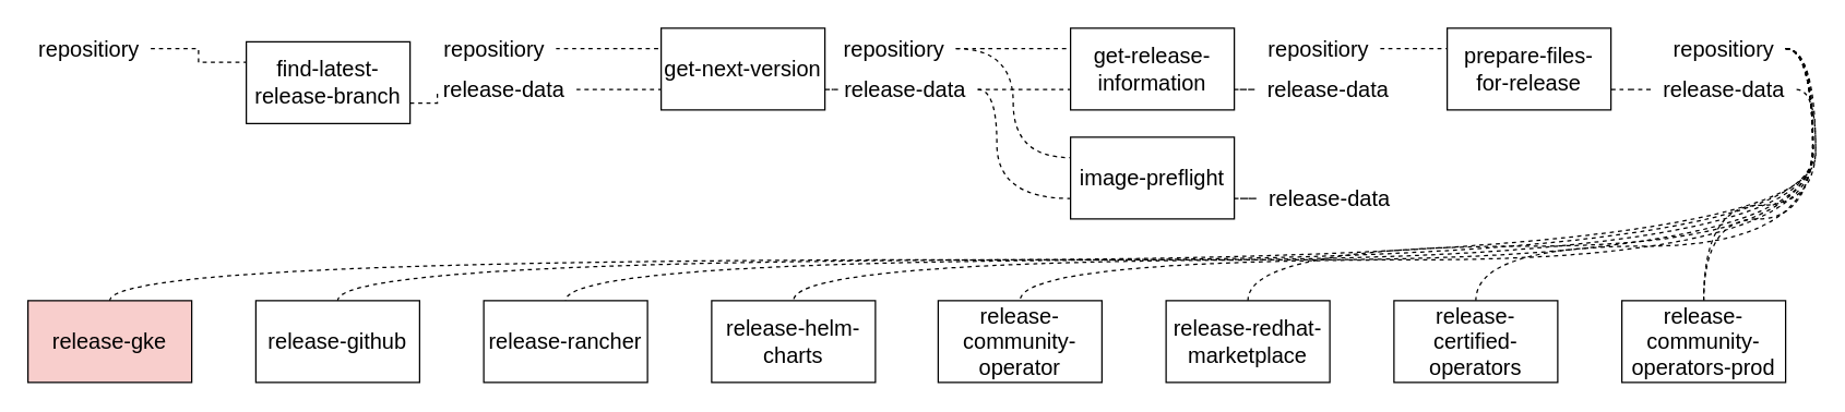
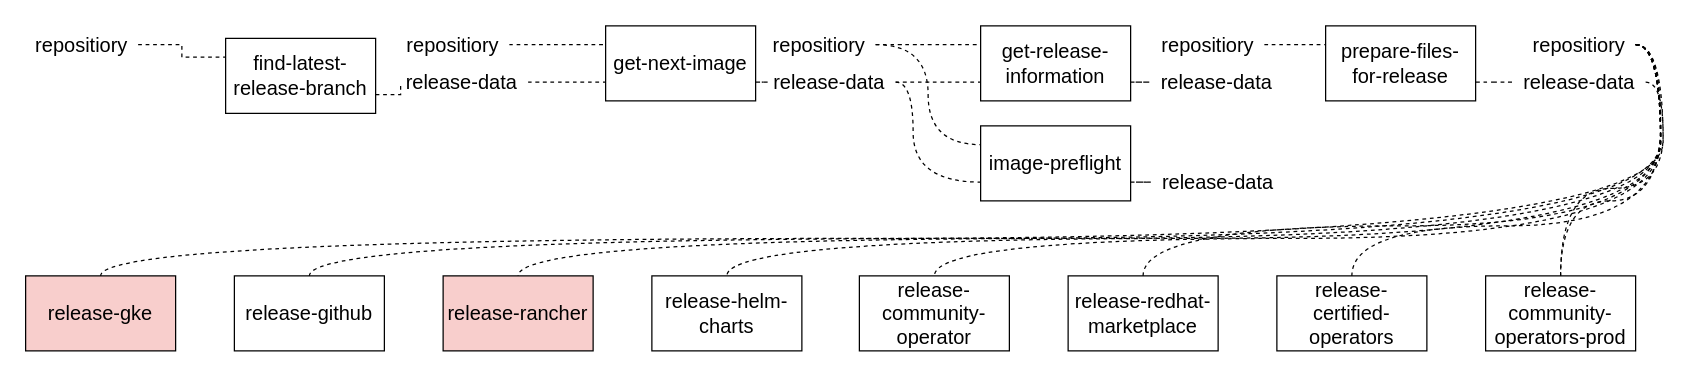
  <mxCell id="0" />
  <mxCell id="1" parent="0" />
  <mxCell id="2" style="edgeStyle=orthogonalEdgeStyle;rounded=0;orthogonalLoop=1;jettySize=auto;html=1;exitX=1;exitY=0.75;exitDx=0;exitDy=0;dashed=1;fontSize=16;endArrow=none;endFill=0;" edge="1" parent="1" source="3" target="9"><mxGeometry relative="1" as="geometry" /></mxCell>
  <mxCell id="3" value="find-latest-release-branch" style="rounded=0;whiteSpace=wrap;html=1;fontSize=16;" vertex="1" parent="1"><mxGeometry x="180" y="30" width="120" height="60" as="geometry" /></mxCell>
  <mxCell id="4" style="edgeStyle=orthogonalEdgeStyle;rounded=0;orthogonalLoop=1;jettySize=auto;html=1;entryX=0;entryY=0.25;entryDx=0;entryDy=0;fontSize=16;endArrow=none;endFill=0;dashed=1;" edge="1" parent="1" source="5" target="3"><mxGeometry relative="1" as="geometry" /></mxCell>
  <mxCell id="5" value="repositiory" style="text;html=1;strokeColor=none;fillColor=none;align=center;verticalAlign=middle;whiteSpace=wrap;rounded=0;fontSize=16;" vertex="1" parent="1"><mxGeometry x="20" y="20" width="90" height="30" as="geometry" /></mxCell>
  <mxCell id="6" style="edgeStyle=orthogonalEdgeStyle;curved=1;rounded=0;orthogonalLoop=1;jettySize=auto;html=1;exitX=1;exitY=0.5;exitDx=0;exitDy=0;entryX=0;entryY=0.25;entryDx=0;entryDy=0;dashed=1;fontSize=16;endArrow=none;endFill=0;" edge="1" parent="1" source="7" target="11"><mxGeometry relative="1" as="geometry" /></mxCell>
  <mxCell id="7" value="repositiory" style="text;html=1;strokeColor=none;fillColor=none;align=center;verticalAlign=middle;whiteSpace=wrap;rounded=0;fontSize=16;" vertex="1" parent="1"><mxGeometry x="317" y="20" width="90" height="30" as="geometry" /></mxCell>
  <mxCell id="8" style="edgeStyle=orthogonalEdgeStyle;curved=1;rounded=0;orthogonalLoop=1;jettySize=auto;html=1;exitX=1;exitY=0.5;exitDx=0;exitDy=0;entryX=0;entryY=0.75;entryDx=0;entryDy=0;dashed=1;fontSize=16;endArrow=none;endFill=0;" edge="1" parent="1" source="9" target="11"><mxGeometry relative="1" as="geometry" /></mxCell>
  <mxCell id="9" value="release-data" style="text;html=1;strokeColor=none;fillColor=none;align=center;verticalAlign=middle;whiteSpace=wrap;rounded=0;fontSize=16;" vertex="1" parent="1"><mxGeometry x="316" y="50" width="106" height="30" as="geometry" /></mxCell>
  <mxCell id="10" style="edgeStyle=orthogonalEdgeStyle;curved=1;rounded=0;orthogonalLoop=1;jettySize=auto;html=1;exitX=1;exitY=0.75;exitDx=0;exitDy=0;dashed=1;fontSize=16;endArrow=none;endFill=0;" edge="1" parent="1" source="11" target="17"><mxGeometry relative="1" as="geometry" /></mxCell>
- <mxCell id="11" value="get-next-version" style="rounded=0;whiteSpace=wrap;html=1;fontSize=16;" vertex="1" parent="1"><mxGeometry x="484" y="20" width="120" height="60" as="geometry" /></mxCell>
+ <mxCell id="11" value="get-next-image" style="rounded=0;whiteSpace=wrap;html=1;fontSize=16;" vertex="1" parent="1"><mxGeometry x="484" y="20" width="120" height="60" as="geometry" /></mxCell>
  <mxCell id="12" style="edgeStyle=orthogonalEdgeStyle;curved=1;rounded=0;orthogonalLoop=1;jettySize=auto;html=1;exitX=1;exitY=0.5;exitDx=0;exitDy=0;entryX=0;entryY=0.25;entryDx=0;entryDy=0;dashed=1;fontSize=16;endArrow=none;endFill=0;" edge="1" parent="1" source="14" target="19"><mxGeometry relative="1" as="geometry" /></mxCell>
  <mxCell id="13" style="edgeStyle=orthogonalEdgeStyle;curved=1;rounded=0;orthogonalLoop=1;jettySize=auto;html=1;exitX=1;exitY=0.5;exitDx=0;exitDy=0;entryX=0;entryY=0.25;entryDx=0;entryDy=0;dashed=1;fontSize=16;endArrow=none;endFill=0;" edge="1" parent="1" source="14" target="24"><mxGeometry relative="1" as="geometry" /></mxCell>
  <mxCell id="14" value="repositiory" style="text;html=1;strokeColor=none;fillColor=none;align=center;verticalAlign=middle;whiteSpace=wrap;rounded=0;fontSize=16;" vertex="1" parent="1"><mxGeometry x="610" y="20" width="90" height="30" as="geometry" /></mxCell>
  <mxCell id="15" style="edgeStyle=orthogonalEdgeStyle;curved=1;rounded=0;orthogonalLoop=1;jettySize=auto;html=1;exitX=1;exitY=0.5;exitDx=0;exitDy=0;entryX=0;entryY=0.75;entryDx=0;entryDy=0;dashed=1;fontSize=16;endArrow=none;endFill=0;" edge="1" parent="1" source="17" target="19"><mxGeometry relative="1" as="geometry" /></mxCell>
  <mxCell id="16" style="edgeStyle=orthogonalEdgeStyle;curved=1;rounded=0;orthogonalLoop=1;jettySize=auto;html=1;exitX=1;exitY=0.5;exitDx=0;exitDy=0;entryX=0;entryY=0.75;entryDx=0;entryDy=0;dashed=1;fontSize=16;endArrow=none;endFill=0;" edge="1" parent="1" source="17" target="24"><mxGeometry relative="1" as="geometry"><Array as="points"><mxPoint x="730" y="65" /><mxPoint x="730" y="145" /></Array></mxGeometry></mxCell>
  <mxCell id="17" value="release-data" style="text;html=1;strokeColor=none;fillColor=none;align=center;verticalAlign=middle;whiteSpace=wrap;rounded=0;fontSize=16;" vertex="1" parent="1"><mxGeometry x="610" y="50" width="106" height="30" as="geometry" /></mxCell>
  <mxCell id="18" style="edgeStyle=orthogonalEdgeStyle;curved=1;rounded=0;orthogonalLoop=1;jettySize=auto;html=1;exitX=1;exitY=0.75;exitDx=0;exitDy=0;dashed=1;fontSize=16;endArrow=none;endFill=0;" edge="1" parent="1" source="19" target="22"><mxGeometry relative="1" as="geometry" /></mxCell>
  <mxCell id="19" value="get-release-information" style="rounded=0;whiteSpace=wrap;html=1;fontSize=16;" vertex="1" parent="1"><mxGeometry x="784" y="20" width="120" height="60" as="geometry" /></mxCell>
  <mxCell id="20" style="edgeStyle=orthogonalEdgeStyle;curved=1;rounded=0;orthogonalLoop=1;jettySize=auto;html=1;exitX=1;exitY=0.5;exitDx=0;exitDy=0;entryX=0;entryY=0.25;entryDx=0;entryDy=0;dashed=1;fontSize=16;endArrow=none;endFill=0;" edge="1" parent="1" source="21" target="26"><mxGeometry relative="1" as="geometry" /></mxCell>
  <mxCell id="21" value="repositiory" style="text;html=1;strokeColor=none;fillColor=none;align=center;verticalAlign=middle;whiteSpace=wrap;rounded=0;fontSize=16;" vertex="1" parent="1"><mxGeometry x="921" y="20" width="90" height="30" as="geometry" /></mxCell>
  <mxCell id="22" value="release-data" style="text;html=1;strokeColor=none;fillColor=none;align=center;verticalAlign=middle;whiteSpace=wrap;rounded=0;fontSize=16;" vertex="1" parent="1"><mxGeometry x="920" y="50" width="106" height="30" as="geometry" /></mxCell>
  <mxCell id="23" style="edgeStyle=orthogonalEdgeStyle;curved=1;rounded=0;orthogonalLoop=1;jettySize=auto;html=1;exitX=1;exitY=0.75;exitDx=0;exitDy=0;dashed=1;fontSize=16;endArrow=none;endFill=0;" edge="1" parent="1" source="24" target="27"><mxGeometry relative="1" as="geometry" /></mxCell>
  <mxCell id="24" value="image-preflight" style="rounded=0;whiteSpace=wrap;html=1;fontSize=16;" vertex="1" parent="1"><mxGeometry x="784" y="100" width="120" height="60" as="geometry" /></mxCell>
  <mxCell id="25" style="edgeStyle=orthogonalEdgeStyle;curved=1;rounded=0;orthogonalLoop=1;jettySize=auto;html=1;exitX=1;exitY=0.75;exitDx=0;exitDy=0;dashed=1;fontSize=16;endArrow=none;endFill=0;" edge="1" parent="1" source="26" target="29"><mxGeometry relative="1" as="geometry" /></mxCell>
  <mxCell id="26" value="prepare-files-for-release" style="rounded=0;whiteSpace=wrap;html=1;fontSize=16;" vertex="1" parent="1"><mxGeometry x="1060" y="20" width="120" height="60" as="geometry" /></mxCell>
  <mxCell id="27" value="release-data" style="text;html=1;strokeColor=none;fillColor=none;align=center;verticalAlign=middle;whiteSpace=wrap;rounded=0;fontSize=16;" vertex="1" parent="1"><mxGeometry x="921" y="130" width="106" height="30" as="geometry" /></mxCell>
  <mxCell id="28" style="edgeStyle=orthogonalEdgeStyle;curved=1;rounded=0;orthogonalLoop=1;jettySize=auto;html=1;exitX=1;exitY=0.5;exitDx=0;exitDy=0;dashed=1;fontSize=16;endArrow=none;endFill=0;" edge="1" parent="1" source="29" target="46"><mxGeometry relative="1" as="geometry"><Array as="points"><mxPoint x="1330" y="65" /><mxPoint x="1330" y="150" /><mxPoint x="1248" y="150" /></Array></mxGeometry></mxCell>
  <mxCell id="29" value="release-data" style="text;html=1;strokeColor=none;fillColor=none;align=center;verticalAlign=middle;whiteSpace=wrap;rounded=0;fontSize=16;" vertex="1" parent="1"><mxGeometry x="1210" y="50" width="106" height="30" as="geometry" /></mxCell>
  <mxCell id="30" style="edgeStyle=orthogonalEdgeStyle;curved=1;rounded=0;orthogonalLoop=1;jettySize=auto;html=1;dashed=1;fontSize=16;endArrow=none;endFill=0;exitX=1;exitY=0.5;exitDx=0;exitDy=0;" edge="1" parent="1" source="38" target="39"><mxGeometry relative="1" as="geometry"><Array as="points"><mxPoint x="1330" y="35" /><mxPoint x="1330" y="190" /><mxPoint x="80" y="190" /></Array></mxGeometry></mxCell>
  <mxCell id="31" style="edgeStyle=orthogonalEdgeStyle;curved=1;rounded=0;orthogonalLoop=1;jettySize=auto;html=1;exitX=1;exitY=0.5;exitDx=0;exitDy=0;dashed=1;fontSize=16;endArrow=none;endFill=0;" edge="1" parent="1" source="38" target="40"><mxGeometry relative="1" as="geometry"><Array as="points"><mxPoint x="1328" y="35" /><mxPoint x="1328" y="190" /><mxPoint x="247" y="190" /></Array></mxGeometry></mxCell>
  <mxCell id="32" style="edgeStyle=orthogonalEdgeStyle;curved=1;rounded=0;orthogonalLoop=1;jettySize=auto;html=1;exitX=1;exitY=0.5;exitDx=0;exitDy=0;entryX=0.5;entryY=0;entryDx=0;entryDy=0;dashed=1;fontSize=16;endArrow=none;endFill=0;" edge="1" parent="1" source="38" target="41"><mxGeometry relative="1" as="geometry"><Array as="points"><mxPoint x="1328" y="35" /><mxPoint x="1328" y="190" /><mxPoint x="414" y="190" /></Array></mxGeometry></mxCell>
  <mxCell id="33" style="edgeStyle=orthogonalEdgeStyle;curved=1;rounded=0;orthogonalLoop=1;jettySize=auto;html=1;exitX=1;exitY=0.5;exitDx=0;exitDy=0;dashed=1;fontSize=16;endArrow=none;endFill=0;" edge="1" parent="1" source="38" target="42"><mxGeometry relative="1" as="geometry"><Array as="points"><mxPoint x="1328" y="35" /><mxPoint x="1328" y="190" /><mxPoint x="581" y="190" /></Array></mxGeometry></mxCell>
  <mxCell id="34" style="edgeStyle=orthogonalEdgeStyle;curved=1;rounded=0;orthogonalLoop=1;jettySize=auto;html=1;exitX=1;exitY=0.5;exitDx=0;exitDy=0;dashed=1;fontSize=16;endArrow=none;endFill=0;" edge="1" parent="1" source="38" target="43"><mxGeometry relative="1" as="geometry"><Array as="points"><mxPoint x="1328" y="35" /><mxPoint x="1328" y="190" /><mxPoint x="747" y="190" /></Array></mxGeometry></mxCell>
  <mxCell id="35" style="edgeStyle=orthogonalEdgeStyle;curved=1;rounded=0;orthogonalLoop=1;jettySize=auto;html=1;exitX=1;exitY=0.5;exitDx=0;exitDy=0;dashed=1;fontSize=16;endArrow=none;endFill=0;" edge="1" parent="1" source="38" target="44"><mxGeometry relative="1" as="geometry"><Array as="points"><mxPoint x="1328" y="35" /><mxPoint x="1328" y="180" /><mxPoint x="914" y="180" /></Array></mxGeometry></mxCell>
  <mxCell id="36" style="edgeStyle=orthogonalEdgeStyle;curved=1;rounded=0;orthogonalLoop=1;jettySize=auto;html=1;exitX=1;exitY=0.5;exitDx=0;exitDy=0;dashed=1;fontSize=16;endArrow=none;endFill=0;" edge="1" parent="1" source="38" target="45"><mxGeometry relative="1" as="geometry"><Array as="points"><mxPoint x="1328" y="35" /><mxPoint x="1328" y="180" /><mxPoint x="1081" y="180" /></Array></mxGeometry></mxCell>
  <mxCell id="37" style="edgeStyle=orthogonalEdgeStyle;curved=1;rounded=0;orthogonalLoop=1;jettySize=auto;html=1;exitX=1;exitY=0.5;exitDx=0;exitDy=0;dashed=1;fontSize=16;endArrow=none;endFill=0;" edge="1" parent="1" source="38" target="46"><mxGeometry relative="1" as="geometry"><Array as="points"><mxPoint x="1328" y="35" /><mxPoint x="1328" y="160" /><mxPoint x="1248" y="160" /></Array></mxGeometry></mxCell>
  <mxCell id="38" value="repositiory" style="text;html=1;strokeColor=none;fillColor=none;align=center;verticalAlign=middle;whiteSpace=wrap;rounded=0;fontSize=16;" vertex="1" parent="1"><mxGeometry x="1218" y="20" width="90" height="30" as="geometry" /></mxCell>
  <mxCell id="39" value="release-gke" style="rounded=0;whiteSpace=wrap;html=1;fontSize=16;fillColor=#f8cecc;" vertex="1" parent="1"><mxGeometry x="20" y="220" width="120" height="60" as="geometry" /></mxCell>
  <mxCell id="40" value="release-github" style="rounded=0;whiteSpace=wrap;html=1;fontSize=16;" vertex="1" parent="1"><mxGeometry x="187" y="220" width="120" height="60" as="geometry" /></mxCell>
- <mxCell id="41" value="release-rancher" style="rounded=0;whiteSpace=wrap;html=1;fontSize=16;" vertex="1" parent="1"><mxGeometry x="354" y="220" width="120" height="60" as="geometry" /></mxCell>
+ <mxCell id="41" value="release-rancher" style="rounded=0;whiteSpace=wrap;html=1;fontSize=16;fillColor=#f8cecc;" vertex="1" parent="1"><mxGeometry x="354" y="220" width="120" height="60" as="geometry" /></mxCell>
  <mxCell id="42" value="release-helm-charts" style="rounded=0;whiteSpace=wrap;html=1;fontSize=16;" vertex="1" parent="1"><mxGeometry x="521" y="220" width="120" height="60" as="geometry" /></mxCell>
  <mxCell id="43" value="release-community-operator" style="rounded=0;whiteSpace=wrap;html=1;fontSize=16;" vertex="1" parent="1"><mxGeometry x="687" y="220" width="120" height="60" as="geometry" /></mxCell>
  <mxCell id="44" value="release-redhat-marketplace" style="rounded=0;whiteSpace=wrap;html=1;fontSize=16;" vertex="1" parent="1"><mxGeometry x="854" y="220" width="120" height="60" as="geometry" /></mxCell>
  <mxCell id="45" value="release-certified-operators" style="rounded=0;whiteSpace=wrap;html=1;fontSize=16;" vertex="1" parent="1"><mxGeometry x="1021" y="220" width="120" height="60" as="geometry" /></mxCell>
  <mxCell id="46" value="release-community-operators-prod" style="rounded=0;whiteSpace=wrap;html=1;fontSize=16;" vertex="1" parent="1"><mxGeometry x="1188" y="220" width="120" height="60" as="geometry" /></mxCell>
